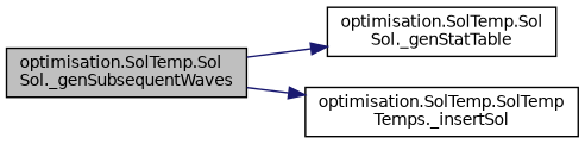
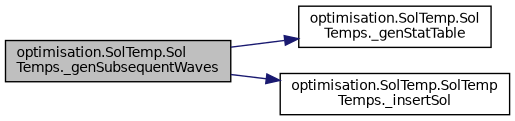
  digraph {
    rankdir=LR
    node [color=black fillcolor=white fontname=Helvetica fontsize=10 shape=record style=filled]
    edge [color=midnightblue fontname=Helvetica fontsize=10 labelfontname=Helvetica labelfontsize=10 style=solid]
-   n1 [fillcolor=grey75 fontcolor=black height=0.2 label="optimisation.SolTemp.Sol\lSol._genSubsequentWaves" width=0.4]
-   n2 [height=0.2 label="optimisation.SolTemp.Sol\lSol._genStatTable" width=0.4]
+   n1 [fillcolor=grey75 fontcolor=black height=0.2 label="optimisation.SolTemp.Sol\lTemps._genSubsequentWaves" width=0.4]
+   n2 [height=0.2 label="optimisation.SolTemp.Sol\lTemps._genStatTable" width=0.4]
    n3 [height=0.2 label="optimisation.SolTemp.SolTemp\lTemps._insertSol" width=0.4]
    n1 -> n2
    n1 -> n3
  }
